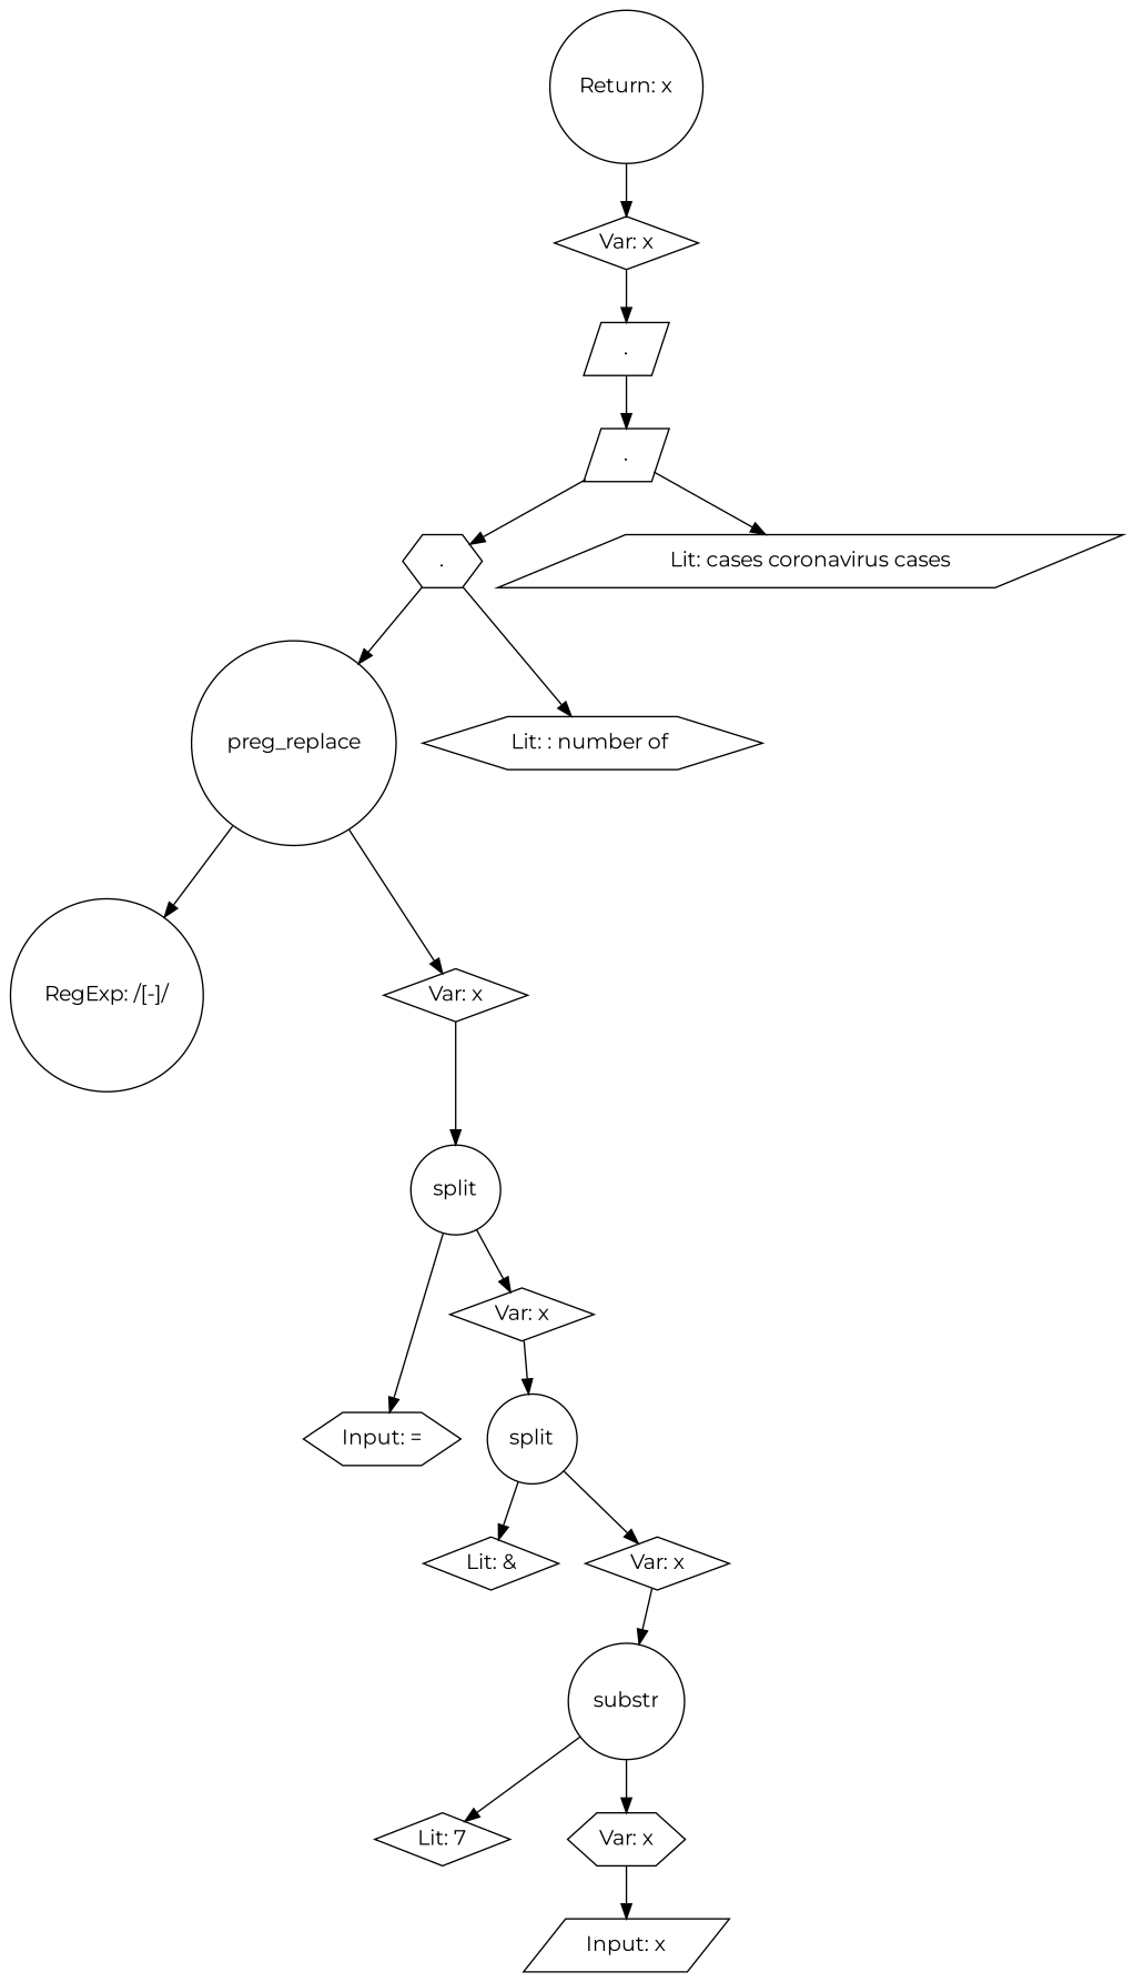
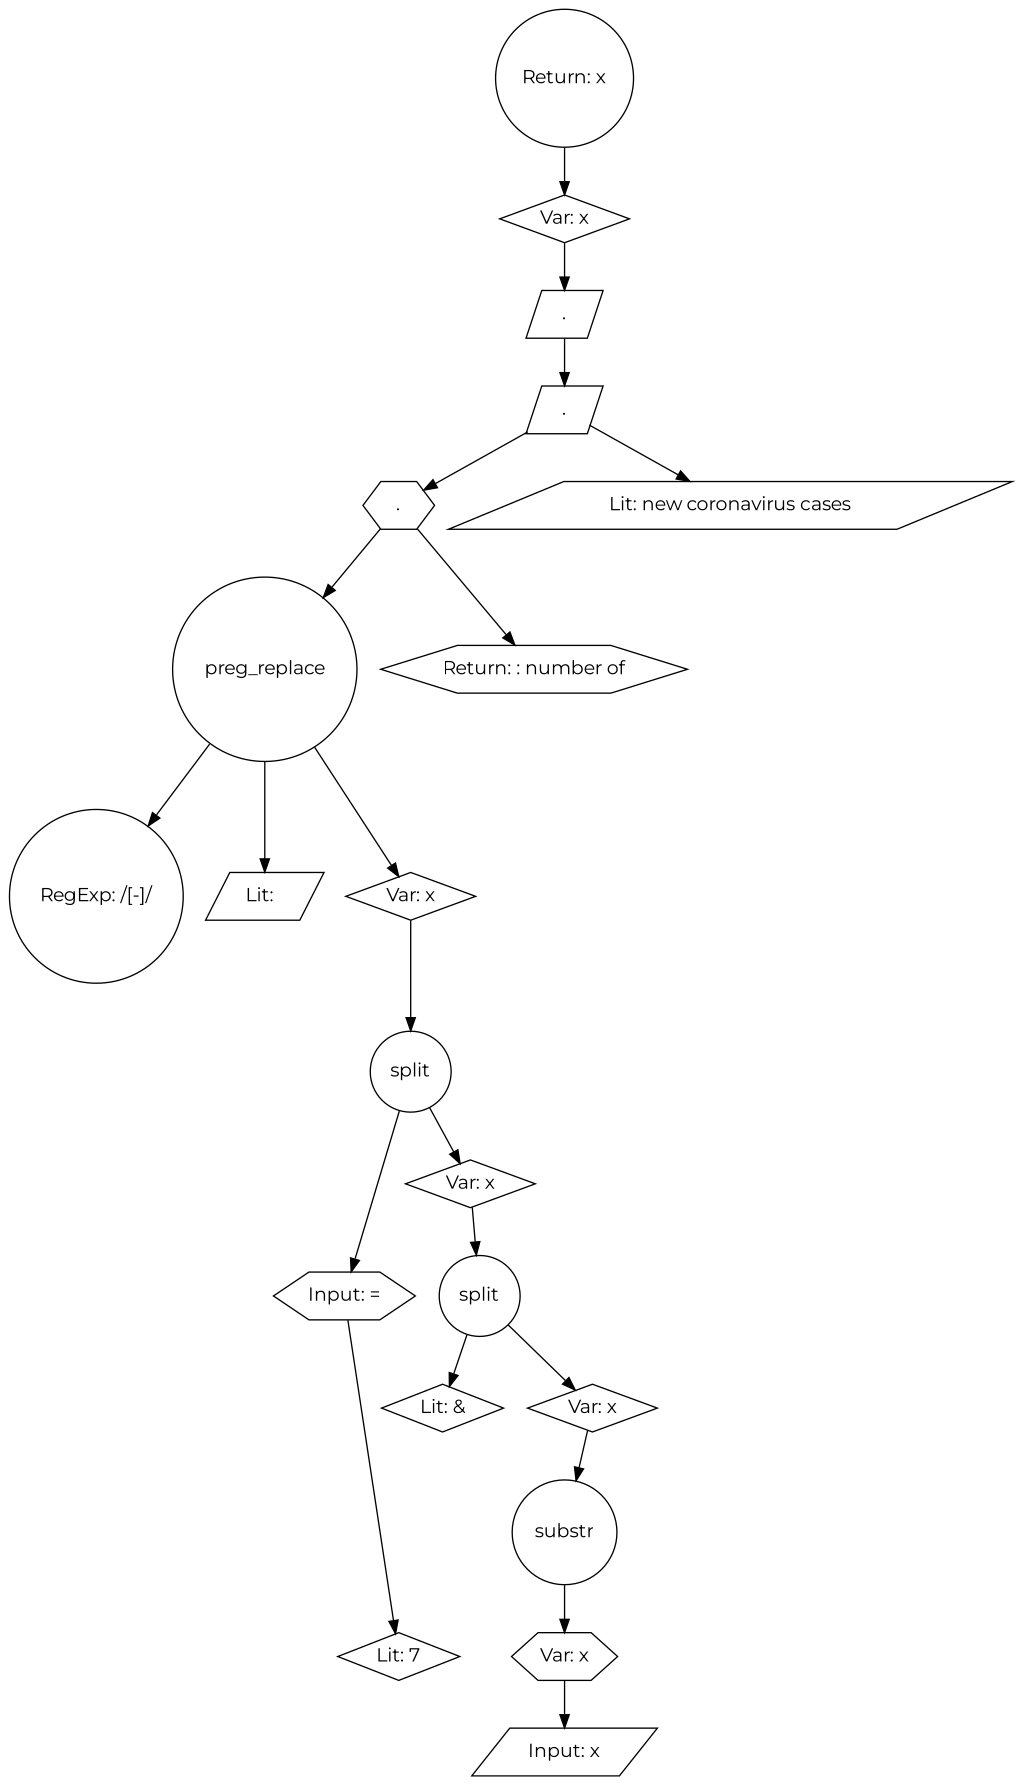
  digraph {
    fontname=Montserrat
    node [fontname=Montserrat shape=circle]
    edge [fontname=Montserrat]
    n1 [label="Input: x" shape=parallelogram]
    n2 [label=substr]
    n3 [label="Var: x" shape=hexagon]
    n4 [label="Lit: 7" shape=diamond]
    n5 [label=split]
    n6 [label="Lit: &" shape=diamond]
    n7 [label="Var: x" shape=diamond]
    n8 [label=split]
    n9 [label="Input: =" shape=hexagon]
    n10 [label="Var: x" shape=diamond]
    n11 [label=preg_replace]
    n12 [label="RegExp: /[-]/"]
+   n13 [label="Lit:  " shape=parallelogram]
    n14 [label="Var: x" shape=diamond]
    n15 [label="." shape=hexagon]
-   n16 [label="Lit: : number of " shape=hexagon]
+   n16 [label="Return: : number of" shape=hexagon]
    n17 [label="." shape=parallelogram]
-   n18 [label="Lit: cases coronavirus cases" shape=parallelogram]
+   n18 [label="Lit: new coronavirus cases" shape=parallelogram]
    n19 [label="." shape=parallelogram]
    n20 [label="Var: x" shape=diamond]
    n21 [label="Return: x"]
    n2 -> n3
-   n2 -> n4
+   n9 -> n4
    n3 -> n1
    n5 -> n6
    n5 -> n7
    n7 -> n2
    n8 -> n9
    n8 -> n10
    n10 -> n5
    n11 -> n12
+   n11 -> n13
    n11 -> n14
    n14 -> n8
    n15 -> n11
    n15 -> n16
    n17 -> n15
    n17 -> n18
    n19 -> n17
    n20 -> n19
    n21 -> n20
  }
